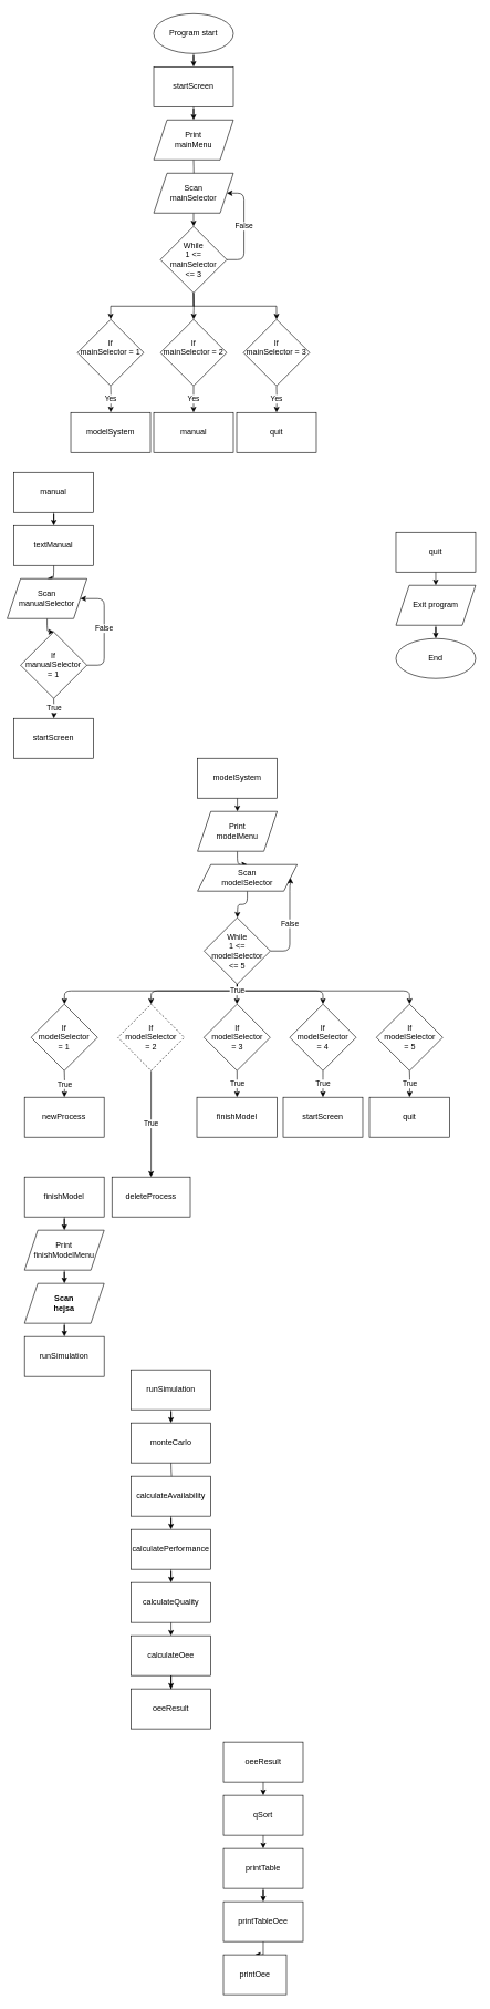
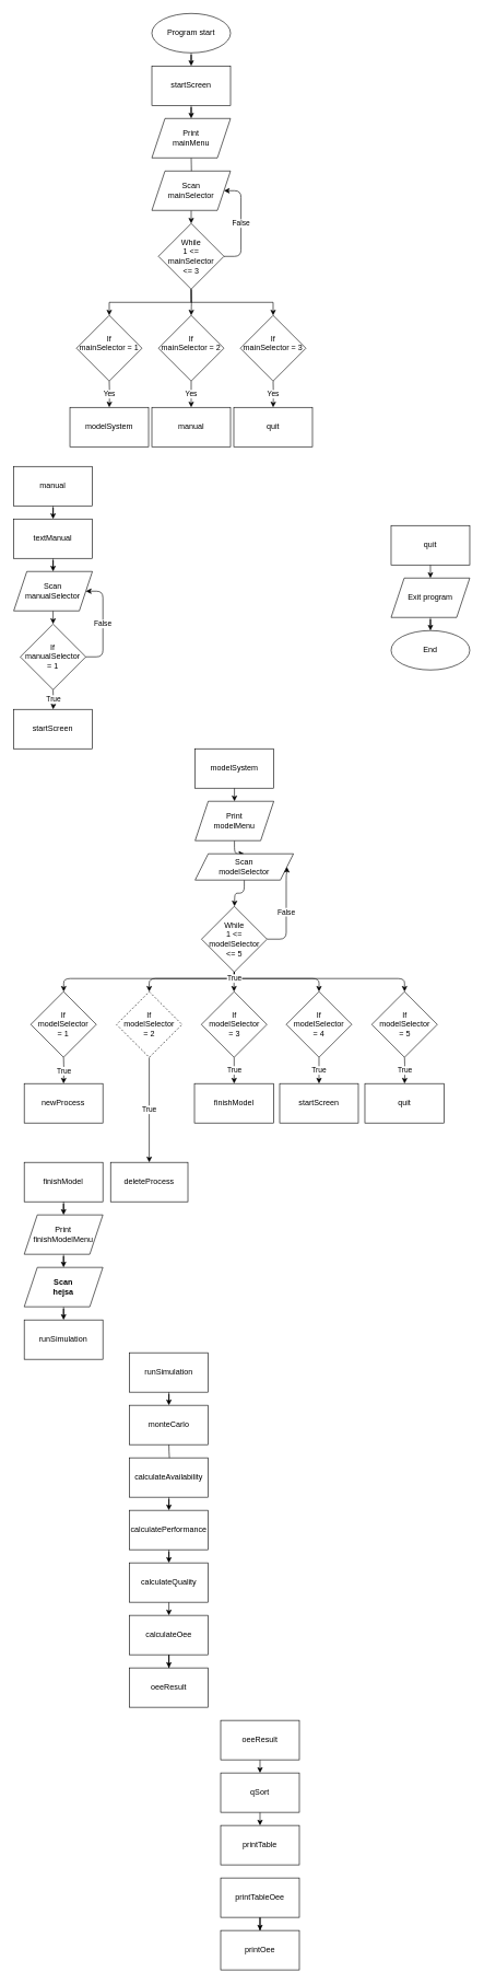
  <mxCell id="0" />
  <mxCell id="1" parent="0" />
  <mxCell id="2" value="" style="edgeStyle=orthogonalEdgeStyle;orthogonalLoop=1;jettySize=auto;html=1;" parent="1" source="3" target="6" edge="1"><mxGeometry relative="1" as="geometry" /></mxCell>
  <mxCell id="3" value="Program start" style="ellipse;whiteSpace=wrap;html=1;" parent="1" vertex="1"><mxGeometry x="231" y="20" width="120" height="60" as="geometry" /></mxCell>
  <mxCell id="4" value="" style="edgeStyle=orthogonalEdgeStyle;orthogonalLoop=1;jettySize=auto;html=1;" parent="1" target="43" edge="1"><mxGeometry relative="1" as="geometry"><mxPoint x="291" y="240" as="sourcePoint" /></mxGeometry></mxCell>
  <mxCell id="5" value="" style="edgeStyle=orthogonalEdgeStyle;orthogonalLoop=1;jettySize=auto;html=1;" parent="1" source="6" target="44" edge="1"><mxGeometry relative="1" as="geometry" /></mxCell>
  <mxCell id="6" value="startScreen" style="whiteSpace=wrap;html=1;" parent="1" vertex="1"><mxGeometry x="231" y="100" width="120" height="60" as="geometry" /></mxCell>
  <mxCell id="7" value="Yes" style="edgeStyle=orthogonalEdgeStyle;orthogonalLoop=1;jettySize=auto;html=1;" parent="1" target="9" edge="1"><mxGeometry relative="1" as="geometry"><mxPoint x="166" y="580" as="sourcePoint" /></mxGeometry></mxCell>
  <mxCell id="8" value="Yes" style="edgeStyle=orthogonalEdgeStyle;orthogonalLoop=1;jettySize=auto;html=1;" parent="1" target="10" edge="1"><mxGeometry relative="1" as="geometry"><mxPoint x="416" y="580" as="sourcePoint" /></mxGeometry></mxCell>
  <mxCell id="9" value="modelSystem" style="whiteSpace=wrap;html=1;" parent="1" vertex="1"><mxGeometry x="106" y="620" width="120" height="60" as="geometry" /></mxCell>
  <mxCell id="10" value="quit" style="whiteSpace=wrap;html=1;" parent="1" vertex="1"><mxGeometry x="356" y="620" width="120" height="60" as="geometry" /></mxCell>
  <mxCell id="11" value="manual" style="whiteSpace=wrap;html=1;" parent="1" vertex="1"><mxGeometry x="231" y="620" width="120" height="60" as="geometry" /></mxCell>
  <mxCell id="12" value="" style="edgeStyle=orthogonalEdgeStyle;orthogonalLoop=1;jettySize=auto;html=1;" parent="1" source="13" edge="1"><mxGeometry relative="1" as="geometry"><mxPoint x="357" y="1220" as="targetPoint" /></mxGeometry></mxCell>
  <mxCell id="13" value="modelSystem" style="whiteSpace=wrap;html=1;" parent="1" vertex="1"><mxGeometry x="297" y="1140" width="120" height="60" as="geometry" /></mxCell>
  <mxCell id="14" value="" style="edgeStyle=orthogonalEdgeStyle;orthogonalLoop=1;jettySize=auto;html=1;" parent="1" source="15" target="36" edge="1"><mxGeometry relative="1" as="geometry" /></mxCell>
  <mxCell id="15" value="manual" style="whiteSpace=wrap;html=1;" parent="1" vertex="1"><mxGeometry x="20.25" y="710" width="120" height="60" as="geometry" /></mxCell>
  <mxCell id="16" value="" style="edgeStyle=orthogonalEdgeStyle;orthogonalLoop=1;jettySize=auto;html=1;" parent="1" source="17" edge="1"><mxGeometry relative="1" as="geometry"><mxPoint x="655.941" y="880" as="targetPoint" /></mxGeometry></mxCell>
  <mxCell id="17" value="quit" style="whiteSpace=wrap;html=1;" parent="1" vertex="1"><mxGeometry x="596" y="800" width="120" height="60" as="geometry" /></mxCell>
  <mxCell id="18" value="True" style="edgeStyle=orthogonalEdgeStyle;orthogonalLoop=1;jettySize=auto;html=1;" parent="1" edge="1"><mxGeometry relative="1" as="geometry"><mxPoint x="96.25" y="1610" as="sourcePoint" /><mxPoint x="96.25" y="1650" as="targetPoint" /></mxGeometry></mxCell>
  <mxCell id="19" value="True" style="edgeStyle=orthogonalEdgeStyle;orthogonalLoop=1;jettySize=auto;html=1;exitX=0.5;exitY=1;exitDx=0;exitDy=0;" parent="1" source="92" target="24" edge="1"><mxGeometry relative="1" as="geometry"><mxPoint x="228" y="1610" as="sourcePoint" /></mxGeometry></mxCell>
  <mxCell id="20" value="True" style="edgeStyle=orthogonalEdgeStyle;orthogonalLoop=1;jettySize=auto;html=1;exitX=0.5;exitY=1;exitDx=0;exitDy=0;" parent="1" source="93" target="25" edge="1"><mxGeometry relative="1" as="geometry"><mxPoint x="357.06" y="1609.94" as="sourcePoint" /></mxGeometry></mxCell>
  <mxCell id="21" value="True" style="edgeStyle=orthogonalEdgeStyle;orthogonalLoop=1;jettySize=auto;html=1;exitX=0.5;exitY=1;exitDx=0;exitDy=0;entryX=0.5;entryY=0;entryDx=0;entryDy=0;" parent="1" target="26" edge="1"><mxGeometry relative="1" as="geometry"><mxPoint x="486" y="1610" as="sourcePoint" /><mxPoint x="546" y="1650" as="targetPoint" /><Array as="points"><mxPoint x="486" y="1630" /><mxPoint x="486" y="1630" /></Array><mxPoint as="offset" /></mxGeometry></mxCell>
  <mxCell id="22" value="True" style="edgeStyle=orthogonalEdgeStyle;orthogonalLoop=1;jettySize=auto;html=1;" parent="1" target="27" edge="1"><mxGeometry relative="1" as="geometry"><mxPoint x="616.5" y="1610" as="sourcePoint" /></mxGeometry></mxCell>
  <mxCell id="23" value="newProcess" style="whiteSpace=wrap;html=1;" parent="1" vertex="1"><mxGeometry x="36.25" y="1650" width="120" height="60" as="geometry" /></mxCell>
  <mxCell id="24" value="deleteProcess" style="whiteSpace=wrap;html=1;" parent="1" vertex="1"><mxGeometry x="168" y="1770" width="118" height="60" as="geometry" /></mxCell>
  <mxCell id="25" value="finishModel" style="whiteSpace=wrap;html=1;" parent="1" vertex="1"><mxGeometry x="296" y="1650" width="121" height="60" as="geometry" /></mxCell>
  <mxCell id="26" value="startScreen" style="whiteSpace=wrap;html=1;" parent="1" vertex="1"><mxGeometry x="426" y="1650" width="120" height="60" as="geometry" /></mxCell>
  <mxCell id="27" value="quit" style="whiteSpace=wrap;html=1;" parent="1" vertex="1"><mxGeometry x="556" y="1650" width="121" height="60" as="geometry" /></mxCell>
  <mxCell id="28" style="edgeStyle=orthogonalEdgeStyle;orthogonalLoop=1;jettySize=auto;html=1;entryX=0.5;entryY=0;entryDx=0;entryDy=0;exitX=0.5;exitY=1;exitDx=0;exitDy=0;" parent="1" source="90" target="95" edge="1"><mxGeometry relative="1" as="geometry"><mxPoint x="357.25" y="1480" as="sourcePoint" /><mxPoint x="617.25" y="1510" as="targetPoint" /><Array as="points"><mxPoint x="357" y="1490" /><mxPoint x="617" y="1490" /></Array></mxGeometry></mxCell>
  <mxCell id="29" style="edgeStyle=orthogonalEdgeStyle;orthogonalLoop=1;jettySize=auto;html=1;exitX=0.5;exitY=1;exitDx=0;exitDy=0;entryX=0.5;entryY=0;entryDx=0;entryDy=0;" parent="1" source="90" target="94" edge="1"><mxGeometry relative="1" as="geometry"><mxPoint x="357.25" y="1480" as="sourcePoint" /><mxPoint x="486.276" y="1510.026" as="targetPoint" /><Array as="points"><mxPoint x="357" y="1490" /><mxPoint x="486" y="1490" /></Array></mxGeometry></mxCell>
  <mxCell id="30" style="edgeStyle=orthogonalEdgeStyle;orthogonalLoop=1;jettySize=auto;html=1;entryX=0.5;entryY=0;entryDx=0;entryDy=0;exitX=0.5;exitY=1;exitDx=0;exitDy=0;" parent="1" source="90" edge="1"><mxGeometry relative="1" as="geometry"><mxPoint x="356.33" y="1480" as="sourcePoint" /><mxPoint x="356.33" y="1510" as="targetPoint" /><Array as="points"><mxPoint x="357" y="1510" /></Array></mxGeometry></mxCell>
  <mxCell id="31" style="edgeStyle=orthogonalEdgeStyle;orthogonalLoop=1;jettySize=auto;html=1;entryX=0.5;entryY=0;entryDx=0;entryDy=0;exitX=0.5;exitY=1;exitDx=0;exitDy=0;" parent="1" source="90" target="92" edge="1"><mxGeometry relative="1" as="geometry"><mxPoint x="357" y="1481" as="sourcePoint" /><mxPoint x="226.25" y="1510" as="targetPoint" /><Array as="points"><mxPoint x="357" y="1490" /><mxPoint x="227" y="1490" /></Array></mxGeometry></mxCell>
  <mxCell id="32" value="True" style="edgeStyle=orthogonalEdgeStyle;orthogonalLoop=1;jettySize=auto;html=1;entryX=0.5;entryY=0;entryDx=0;entryDy=0;exitX=0.5;exitY=1;exitDx=0;exitDy=0;" parent="1" source="90" edge="1"><mxGeometry x="-0.932" relative="1" as="geometry"><mxPoint x="357.47" y="1480" as="sourcePoint" /><mxPoint x="96.47" y="1510" as="targetPoint" /><Array as="points"><mxPoint x="357" y="1490" /><mxPoint x="97" y="1490" /></Array><mxPoint as="offset" /></mxGeometry></mxCell>
  <mxCell id="33" value="" style="edgeStyle=orthogonalEdgeStyle;orthogonalLoop=1;jettySize=auto;html=1;" parent="1" source="34" target="48" edge="1"><mxGeometry relative="1" as="geometry" /></mxCell>
  <mxCell id="34" value="&lt;span&gt;Print&lt;br&gt;modelMenu&lt;br&gt;&lt;/span&gt;" style="shape=parallelogram;perimeter=parallelogramPerimeter;whiteSpace=wrap;html=1;fixedSize=1;" parent="1" vertex="1"><mxGeometry x="297" y="1220" width="120" height="60" as="geometry" /></mxCell>
  <mxCell id="35" value="" style="edgeStyle=orthogonalEdgeStyle;orthogonalLoop=1;jettySize=auto;html=1;" parent="1" source="36" target="38" edge="1"><mxGeometry relative="1" as="geometry" /></mxCell>
  <mxCell id="36" value="textManual" style="whiteSpace=wrap;html=1;" parent="1" vertex="1"><mxGeometry x="20.25" y="790" width="120" height="60" as="geometry" /></mxCell>
  <mxCell id="37" value="" style="edgeStyle=orthogonalEdgeStyle;orthogonalLoop=1;jettySize=auto;html=1;" parent="1" source="38" edge="1"><mxGeometry relative="1" as="geometry"><mxPoint x="80.25" y="950" as="targetPoint" /></mxGeometry></mxCell>
- <mxCell id="38" value="Scan&lt;br&gt;manualSelector" style="shape=parallelogram;perimeter=parallelogramPerimeter;whiteSpace=wrap;html=1;fixedSize=1;" parent="1" vertex="1"><mxGeometry x="10.25" y="870" width="120" height="60" as="geometry" /></mxCell>
+ <mxCell id="38" value="Scan&lt;br&gt;manualSelector" style="shape=parallelogram;perimeter=parallelogramPerimeter;whiteSpace=wrap;html=1;fixedSize=1;" parent="1" vertex="1"><mxGeometry x="20.25" y="870" width="120" height="60" as="geometry" /></mxCell>
  <mxCell id="39" value="True" style="edgeStyle=orthogonalEdgeStyle;orthogonalLoop=1;jettySize=auto;html=1;" parent="1" target="41" edge="1"><mxGeometry relative="1" as="geometry"><mxPoint x="80.25" y="1050" as="sourcePoint" /></mxGeometry></mxCell>
  <mxCell id="40" value="False" style="edgeStyle=orthogonalEdgeStyle;orthogonalLoop=1;jettySize=auto;html=1;entryX=1;entryY=0.5;entryDx=0;entryDy=0;exitX=1;exitY=0.5;exitDx=0;exitDy=0;" parent="1" source="89" target="38" edge="1"><mxGeometry relative="1" as="geometry"><mxPoint x="120.25" y="990" as="sourcePoint" /><Array as="points"><mxPoint x="156.25" y="1000" /><mxPoint x="156.25" y="900" /></Array></mxGeometry></mxCell>
  <mxCell id="41" value="startScreen" style="whiteSpace=wrap;html=1;" parent="1" vertex="1"><mxGeometry x="20.25" y="1080" width="120" height="60" as="geometry" /></mxCell>
  <mxCell id="42" value="" style="edgeStyle=orthogonalEdgeStyle;orthogonalLoop=1;jettySize=auto;html=1;" parent="1" source="43" edge="1"><mxGeometry relative="1" as="geometry"><mxPoint x="291" y="340" as="targetPoint" /></mxGeometry></mxCell>
  <mxCell id="43" value="Scan&lt;br&gt;mainSelector" style="shape=parallelogram;perimeter=parallelogramPerimeter;whiteSpace=wrap;html=1;fixedSize=1;" parent="1" vertex="1"><mxGeometry x="231" y="260" width="120" height="60" as="geometry" /></mxCell>
  <mxCell id="44" value="Print&lt;br&gt;mainMenu" style="shape=parallelogram;perimeter=parallelogramPerimeter;whiteSpace=wrap;html=1;fixedSize=1;" parent="1" vertex="1"><mxGeometry x="231" y="180" width="120" height="60" as="geometry" /></mxCell>
  <mxCell id="45" value="" style="edgeStyle=orthogonalEdgeStyle;orthogonalLoop=1;jettySize=auto;html=1;" parent="1" edge="1"><mxGeometry relative="1" as="geometry"><mxPoint x="291" y="440" as="sourcePoint" /><mxPoint x="291" y="480" as="targetPoint" /></mxGeometry></mxCell>
  <mxCell id="46" value="False" style="edgeStyle=orthogonalEdgeStyle;orthogonalLoop=1;jettySize=auto;html=1;entryX=1;entryY=0.5;entryDx=0;entryDy=0;exitX=1;exitY=0.5;exitDx=0;exitDy=0;" parent="1" source="84" target="43" edge="1"><mxGeometry relative="1" as="geometry"><mxPoint x="331" y="380" as="sourcePoint" /><Array as="points"><mxPoint x="367" y="390" /><mxPoint x="367" y="290" /></Array></mxGeometry></mxCell>
  <mxCell id="47" value="" style="edgeStyle=orthogonalEdgeStyle;orthogonalLoop=1;jettySize=auto;html=1;" parent="1" source="48" edge="1"><mxGeometry relative="1" as="geometry"><mxPoint x="357" y="1380" as="targetPoint" /></mxGeometry></mxCell>
  <mxCell id="48" value="&lt;span&gt;Scan&lt;br&gt;modelSelector&lt;br&gt;&lt;/span&gt;" style="shape=parallelogram;perimeter=parallelogramPerimeter;whiteSpace=wrap;html=1;fixedSize=1;" parent="1" vertex="1"><mxGeometry x="297" y="1300" width="150" height="40" as="geometry" /></mxCell>
  <mxCell id="49" value="False" style="edgeStyle=orthogonalEdgeStyle;orthogonalLoop=1;jettySize=auto;html=1;entryX=1;entryY=0.5;entryDx=0;entryDy=0;exitX=1;exitY=0.5;exitDx=0;exitDy=0;" parent="1" source="90" target="48" edge="1"><mxGeometry relative="1" as="geometry"><mxPoint x="397" y="1420" as="sourcePoint" /><Array as="points"><mxPoint x="436" y="1430" /><mxPoint x="436" y="1330" /></Array></mxGeometry></mxCell>
  <mxCell id="50" value="" style="edgeStyle=orthogonalEdgeStyle;orthogonalLoop=1;jettySize=auto;html=1;" parent="1" source="51" target="52" edge="1"><mxGeometry relative="1" as="geometry" /></mxCell>
  <mxCell id="51" value="Exit program" style="shape=parallelogram;perimeter=parallelogramPerimeter;whiteSpace=wrap;html=1;fixedSize=1;" parent="1" vertex="1"><mxGeometry x="596" y="880" width="120" height="60" as="geometry" /></mxCell>
  <mxCell id="52" value="End" style="ellipse;whiteSpace=wrap;html=1;" parent="1" vertex="1"><mxGeometry x="596" y="960" width="120" height="60" as="geometry" /></mxCell>
  <mxCell id="53" value="" style="edgeStyle=orthogonalEdgeStyle;orthogonalLoop=1;jettySize=auto;html=1;" parent="1" source="54" target="56" edge="1"><mxGeometry relative="1" as="geometry" /></mxCell>
  <mxCell id="54" value="finishModel" style="whiteSpace=wrap;html=1;" parent="1" vertex="1"><mxGeometry x="36.25" y="1770" width="120" height="60" as="geometry" /></mxCell>
  <mxCell id="55" value="" style="edgeStyle=orthogonalEdgeStyle;orthogonalLoop=1;jettySize=auto;html=1;" parent="1" source="56" target="58" edge="1"><mxGeometry relative="1" as="geometry" /></mxCell>
  <mxCell id="56" value="Print&lt;br&gt;finishModelMenu" style="shape=parallelogram;perimeter=parallelogramPerimeter;whiteSpace=wrap;html=1;fixedSize=1;" parent="1" vertex="1"><mxGeometry x="36.25" y="1850" width="120" height="60" as="geometry" /></mxCell>
  <mxCell id="57" value="" style="edgeStyle=orthogonalEdgeStyle;orthogonalLoop=1;jettySize=auto;html=1;" parent="1" source="58" target="59" edge="1"><mxGeometry relative="1" as="geometry" /></mxCell>
  <mxCell id="58" value="&lt;b&gt;Scan&lt;br&gt;hejsa&lt;br&gt;&lt;/b&gt;" style="shape=parallelogram;perimeter=parallelogramPerimeter;whiteSpace=wrap;html=1;fixedSize=1;" parent="1" vertex="1"><mxGeometry x="36.25" y="1930" width="120" height="60" as="geometry" /></mxCell>
  <mxCell id="59" value="runSimulation" style="whiteSpace=wrap;html=1;" parent="1" vertex="1"><mxGeometry x="36.25" y="2010" width="120" height="60" as="geometry" /></mxCell>
  <mxCell id="60" value="" style="edgeStyle=orthogonalEdgeStyle;orthogonalLoop=1;jettySize=auto;html=1;" parent="1" source="61" target="64" edge="1"><mxGeometry relative="1" as="geometry" /></mxCell>
  <mxCell id="61" value="runSimulation" style="whiteSpace=wrap;html=1;" parent="1" vertex="1"><mxGeometry x="197" y="2060" width="120" height="60" as="geometry" /></mxCell>
  <mxCell id="62" value="oeeResult" style="whiteSpace=wrap;html=1;" parent="1" vertex="1"><mxGeometry x="197" y="2540" width="120" height="60" as="geometry" /></mxCell>
  <mxCell id="63" value="" style="edgeStyle=orthogonalEdgeStyle;orthogonalLoop=1;jettySize=auto;html=1;" parent="1" target="67" edge="1"><mxGeometry relative="1" as="geometry"><mxPoint x="257" y="2200" as="sourcePoint" /></mxGeometry></mxCell>
  <mxCell id="64" value="monteCarlo" style="whiteSpace=wrap;html=1;" parent="1" vertex="1"><mxGeometry x="197" y="2140" width="120" height="60" as="geometry" /></mxCell>
  <mxCell id="65" value="" style="edgeStyle=orthogonalEdgeStyle;orthogonalLoop=1;jettySize=auto;html=1;entryX=0.5;entryY=0;entryDx=0;entryDy=0;" parent="1" target="72" edge="1"><mxGeometry relative="1" as="geometry"><mxPoint x="257" y="2440" as="sourcePoint" /></mxGeometry></mxCell>
  <mxCell id="66" value="" style="edgeStyle=orthogonalEdgeStyle;orthogonalLoop=1;jettySize=auto;html=1;entryX=0.5;entryY=0;entryDx=0;entryDy=0;" parent="1" source="67" target="69" edge="1"><mxGeometry relative="1" as="geometry" /></mxCell>
  <mxCell id="67" value="calculateAvailability" style="whiteSpace=wrap;html=1;" parent="1" vertex="1"><mxGeometry x="197" y="2220" width="120" height="60" as="geometry" /></mxCell>
  <mxCell id="68" value="" style="edgeStyle=orthogonalEdgeStyle;orthogonalLoop=1;jettySize=auto;html=1;entryX=0.5;entryY=0;entryDx=0;entryDy=0;" parent="1" source="69" target="70" edge="1"><mxGeometry relative="1" as="geometry" /></mxCell>
  <mxCell id="69" value="calculatePerformance" style="whiteSpace=wrap;html=1;" parent="1" vertex="1"><mxGeometry x="197" y="2300" width="120" height="60" as="geometry" /></mxCell>
  <mxCell id="70" value="calculateQuality" style="whiteSpace=wrap;html=1;" parent="1" vertex="1"><mxGeometry x="197" y="2380" width="120" height="60" as="geometry" /></mxCell>
  <mxCell id="71" value="" style="edgeStyle=orthogonalEdgeStyle;rounded=0;orthogonalLoop=1;jettySize=auto;html=1;" parent="1" source="72" target="62" edge="1"><mxGeometry relative="1" as="geometry" /></mxCell>
  <mxCell id="72" value="calculateOee" style="whiteSpace=wrap;html=1;" parent="1" vertex="1"><mxGeometry x="197" y="2460" width="120" height="60" as="geometry" /></mxCell>
  <mxCell id="73" value="" style="edgeStyle=orthogonalEdgeStyle;orthogonalLoop=1;jettySize=auto;html=1;entryX=0.5;entryY=0;entryDx=0;entryDy=0;" parent="1" target="76" edge="1"><mxGeometry relative="1" as="geometry"><mxPoint x="396" y="2680" as="sourcePoint" /><Array as="points"><mxPoint x="396" y="2700" /><mxPoint x="396" y="2700" /></Array></mxGeometry></mxCell>
  <mxCell id="74" value="oeeResult" style="whiteSpace=wrap;html=1;" parent="1" vertex="1"><mxGeometry x="336" y="2620" width="120" height="60" as="geometry" /></mxCell>
  <mxCell id="75" value="" style="edgeStyle=orthogonalEdgeStyle;orthogonalLoop=1;jettySize=auto;html=1;" parent="1" source="76" target="78" edge="1"><mxGeometry relative="1" as="geometry"><Array as="points"><mxPoint x="396" y="2770" /><mxPoint x="396" y="2770" /></Array></mxGeometry></mxCell>
  <mxCell id="76" value="qSort" style="whiteSpace=wrap;html=1;" parent="1" vertex="1"><mxGeometry x="336" y="2700" width="120" height="60" as="geometry" /></mxCell>
- <mxCell id="77" style="edgeStyle=orthogonalEdgeStyle;orthogonalLoop=1;jettySize=auto;html=1;entryX=0.5;entryY=0;entryDx=0;entryDy=0;" parent="1" source="78" target="80" edge="1"><mxGeometry relative="1" as="geometry" /></mxCell>
  <mxCell id="78" value="printTable" style="whiteSpace=wrap;html=1;" parent="1" vertex="1"><mxGeometry x="336" y="2780" width="120" height="60" as="geometry" /></mxCell>
  <mxCell id="79" value="" style="edgeStyle=orthogonalEdgeStyle;rounded=0;orthogonalLoop=1;jettySize=auto;html=1;" parent="1" source="80" target="81" edge="1"><mxGeometry relative="1" as="geometry" /></mxCell>
  <mxCell id="80" value="printTableOee" style="whiteSpace=wrap;html=1;" parent="1" vertex="1"><mxGeometry x="336" y="2860" width="120" height="60" as="geometry" /></mxCell>
- <mxCell id="81" value="printOee" style="whiteSpace=wrap;html=1;" parent="1" vertex="1"><mxGeometry x="336" y="2940" width="95" height="60" as="geometry" /></mxCell>
+ <mxCell id="81" value="printOee" style="whiteSpace=wrap;html=1;" parent="1" vertex="1"><mxGeometry x="336" y="2940" width="120" height="60" as="geometry" /></mxCell>
  <mxCell id="82" style="edgeStyle=orthogonalEdgeStyle;rounded=0;orthogonalLoop=1;jettySize=auto;html=1;entryX=0.5;entryY=0;entryDx=0;entryDy=0;" parent="1" source="84" target="88" edge="1"><mxGeometry relative="1" as="geometry"><Array as="points"><mxPoint x="291" y="460" /><mxPoint x="416" y="460" /></Array></mxGeometry></mxCell>
  <mxCell id="83" style="edgeStyle=orthogonalEdgeStyle;rounded=0;orthogonalLoop=1;jettySize=auto;html=1;entryX=0.5;entryY=0;entryDx=0;entryDy=0;" parent="1" source="84" target="85" edge="1"><mxGeometry relative="1" as="geometry"><mxPoint x="166" y="460" as="targetPoint" /><Array as="points"><mxPoint x="291" y="460" /><mxPoint x="166" y="460" /></Array></mxGeometry></mxCell>
  <mxCell id="84" value="While&lt;br&gt;1 &amp;lt;=&lt;br&gt;mainSelector&lt;br&gt;&amp;lt;= 3" style="rhombus;whiteSpace=wrap;html=1;" parent="1" vertex="1"><mxGeometry x="241" y="340" width="100" height="100" as="geometry" /></mxCell>
  <mxCell id="85" value="If&lt;br&gt;mainSelector = 1&lt;br&gt;&lt;br&gt;" style="rhombus;whiteSpace=wrap;html=1;" parent="1" vertex="1"><mxGeometry x="116" y="480" width="100" height="100" as="geometry" /></mxCell>
  <mxCell id="86" value="Yes" style="edgeStyle=orthogonalEdgeStyle;rounded=0;orthogonalLoop=1;jettySize=auto;html=1;entryX=0.5;entryY=0;entryDx=0;entryDy=0;" parent="1" source="87" target="11" edge="1"><mxGeometry relative="1" as="geometry" /></mxCell>
  <mxCell id="87" value="If&lt;br&gt;mainSelector = 2&lt;br&gt;&lt;br&gt;" style="rhombus;whiteSpace=wrap;html=1;" parent="1" vertex="1"><mxGeometry x="241" y="480" width="100" height="100" as="geometry" /></mxCell>
  <mxCell id="88" value="If&lt;br&gt;mainSelector = 3&lt;br&gt;&lt;br&gt;" style="rhombus;whiteSpace=wrap;html=1;" parent="1" vertex="1"><mxGeometry x="366" y="480" width="100" height="100" as="geometry" /></mxCell>
  <mxCell id="89" value="If &lt;br&gt;manualSelector &lt;br&gt;= 1" style="rhombus;whiteSpace=wrap;html=1;" parent="1" vertex="1"><mxGeometry x="30.25" y="950" width="100" height="100" as="geometry" /></mxCell>
  <mxCell id="90" value="While&lt;br&gt;1 &amp;lt;=&lt;br&gt;modelSelector&lt;br&gt;&amp;lt;= 5" style="rhombus;whiteSpace=wrap;html=1;" parent="1" vertex="1"><mxGeometry x="306.75" y="1380" width="100" height="100" as="geometry" /></mxCell>
  <mxCell id="91" value="If&lt;br&gt;modelSelector&lt;br&gt;= 1" style="rhombus;whiteSpace=wrap;html=1;" parent="1" vertex="1"><mxGeometry x="46.25" y="1510" width="100" height="100" as="geometry" /></mxCell>
  <mxCell id="92" value="If&lt;br&gt;modelSelector&lt;br&gt;= 2" style="rhombus;whiteSpace=wrap;html=1;dashed=1;" parent="1" vertex="1"><mxGeometry x="177" y="1510" width="100" height="100" as="geometry" /></mxCell>
  <mxCell id="93" value="If&lt;br&gt;modelSelector&lt;br&gt;= 3" style="rhombus;whiteSpace=wrap;html=1;" parent="1" vertex="1"><mxGeometry x="306.5" y="1510" width="100" height="100" as="geometry" /></mxCell>
  <mxCell id="94" value="If&lt;br&gt;modelSelector&lt;br&gt;= 4" style="rhombus;whiteSpace=wrap;html=1;" parent="1" vertex="1"><mxGeometry x="436" y="1510" width="100" height="100" as="geometry" /></mxCell>
  <mxCell id="95" value="If&lt;br&gt;modelSelector&lt;br&gt;= 5" style="rhombus;whiteSpace=wrap;html=1;" parent="1" vertex="1"><mxGeometry x="566.5" y="1510" width="100" height="100" as="geometry" /></mxCell>
